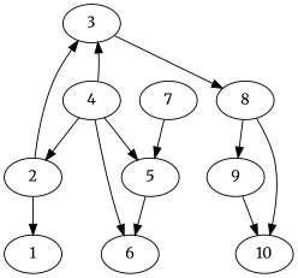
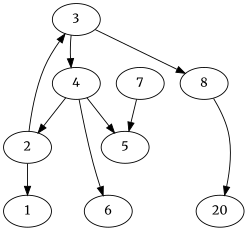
  digraph {
    fontname=Merriweather
    node [fontname=Merriweather]
    edge [fontname=Merriweather]
    3
    4
    8
    2
    5
    6
-   9
-   10
+   10 [label=20]
    1
    7
-   4 -> 3
+   3 -> 4
    3 -> 8
    4 -> 2
    4 -> 5
    4 -> 6
-   8 -> 9
    8 -> 10
    2 -> 3
    2 -> 1
-   5 -> 6
-   9 -> 10
    7 -> 5
  }
